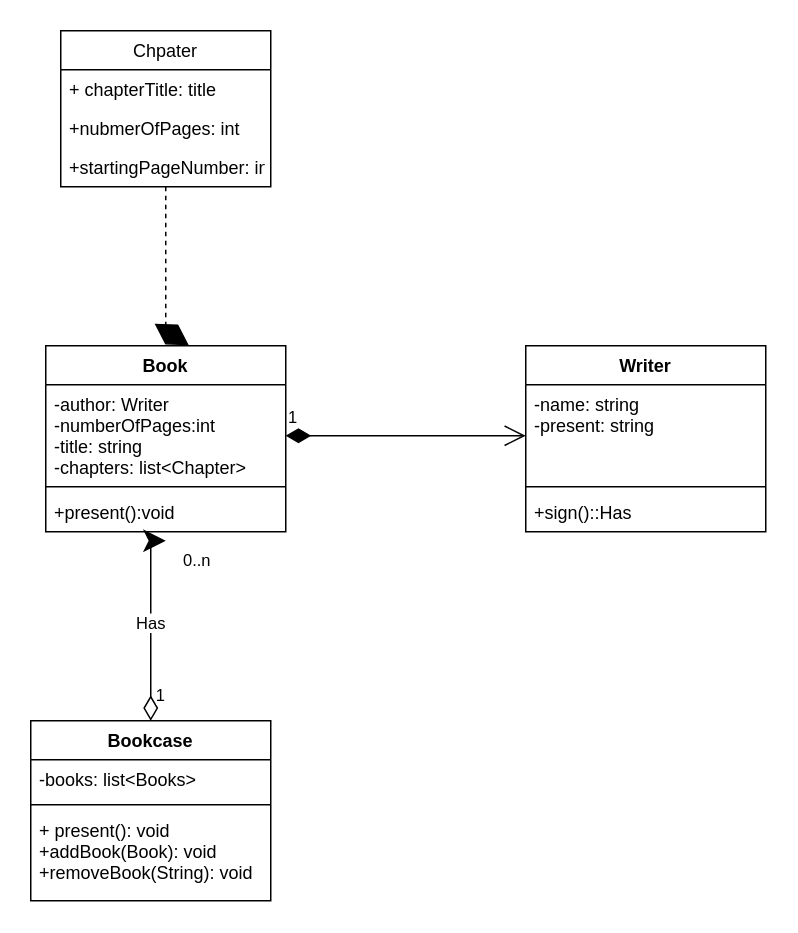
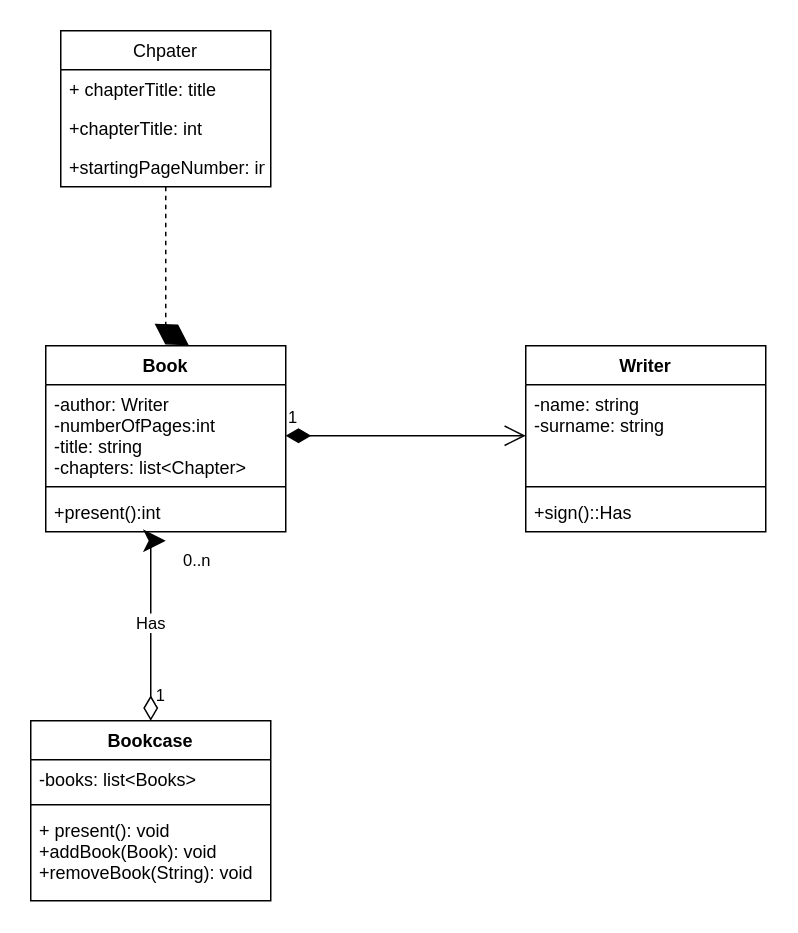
  <mxCell id="0" />
  <mxCell id="1" parent="0" />
  <mxCell id="2" value="Book" style="swimlane;fontStyle=1;align=center;verticalAlign=top;childLayout=stackLayout;horizontal=1;startSize=26;horizontalStack=0;resizeParent=1;resizeParentMax=0;resizeLast=0;collapsible=1;marginBottom=0;" vertex="1" parent="1"><mxGeometry x="30" y="230" width="160" height="124" as="geometry" /></mxCell>
  <mxCell id="3" value="-author: Writer&#10;-numberOfPages:int&#10;-title: string&#10;-chapters: list&lt;Chapter&gt;" style="text;strokeColor=none;fillColor=none;align=left;verticalAlign=top;spacingLeft=4;spacingRight=4;overflow=hidden;rotatable=0;points=[[0,0.5],[1,0.5]];portConstraint=eastwest;" vertex="1" parent="2"><mxGeometry y="26" width="160" height="64" as="geometry" /></mxCell>
  <mxCell id="4" value="" style="line;strokeWidth=1;fillColor=none;align=left;verticalAlign=middle;spacingTop=-1;spacingLeft=3;spacingRight=3;rotatable=0;labelPosition=right;points=[];portConstraint=eastwest;" vertex="1" parent="2"><mxGeometry y="90" width="160" height="8" as="geometry" /></mxCell>
- <mxCell id="5" value="+present():void" style="text;strokeColor=none;fillColor=none;align=left;verticalAlign=top;spacingLeft=4;spacingRight=4;overflow=hidden;rotatable=0;points=[[0,0.5],[1,0.5]];portConstraint=eastwest;" vertex="1" parent="2"><mxGeometry y="98" width="160" height="26" as="geometry" /></mxCell>
+ <mxCell id="5" value="+present():int" style="text;strokeColor=none;fillColor=none;align=left;verticalAlign=top;spacingLeft=4;spacingRight=4;overflow=hidden;rotatable=0;points=[[0,0.5],[1,0.5]];portConstraint=eastwest;" vertex="1" parent="2"><mxGeometry y="98" width="160" height="26" as="geometry" /></mxCell>
  <mxCell id="6" value="Writer" style="swimlane;fontStyle=1;align=center;verticalAlign=top;childLayout=stackLayout;horizontal=1;startSize=26;horizontalStack=0;resizeParent=1;resizeParentMax=0;resizeLast=0;collapsible=1;marginBottom=0;" vertex="1" parent="1"><mxGeometry x="350" y="230" width="160" height="124" as="geometry" /></mxCell>
- <mxCell id="7" value="-name: string&#10;-present: string" style="text;strokeColor=none;fillColor=none;align=left;verticalAlign=top;spacingLeft=4;spacingRight=4;overflow=hidden;rotatable=0;points=[[0,0.5],[1,0.5]];portConstraint=eastwest;" vertex="1" parent="6"><mxGeometry y="26" width="160" height="64" as="geometry" /></mxCell>
+ <mxCell id="7" value="-name: string&#10;-surname: string" style="text;strokeColor=none;fillColor=none;align=left;verticalAlign=top;spacingLeft=4;spacingRight=4;overflow=hidden;rotatable=0;points=[[0,0.5],[1,0.5]];portConstraint=eastwest;" vertex="1" parent="6"><mxGeometry y="26" width="160" height="64" as="geometry" /></mxCell>
  <mxCell id="8" value="" style="line;strokeWidth=1;fillColor=none;align=left;verticalAlign=middle;spacingTop=-1;spacingLeft=3;spacingRight=3;rotatable=0;labelPosition=right;points=[];portConstraint=eastwest;" vertex="1" parent="6"><mxGeometry y="90" width="160" height="8" as="geometry" /></mxCell>
  <mxCell id="9" value="+sign()::Has" style="text;strokeColor=none;fillColor=none;align=left;verticalAlign=top;spacingLeft=4;spacingRight=4;overflow=hidden;rotatable=0;points=[[0,0.5],[1,0.5]];portConstraint=eastwest;" vertex="1" parent="6"><mxGeometry y="98" width="160" height="26" as="geometry" /></mxCell>
  <mxCell id="10" value="1" style="endArrow=open;html=1;endSize=12;startArrow=diamondThin;startSize=14;startFill=1;edgeStyle=orthogonalEdgeStyle;align=left;verticalAlign=bottom;rounded=0;" edge="1" parent="1"><mxGeometry x="-1" y="3" relative="1" as="geometry"><mxPoint x="190" y="290" as="sourcePoint" /><mxPoint x="350" y="290" as="targetPoint" /></mxGeometry></mxCell>
  <mxCell id="11" value="Bookcase" style="swimlane;fontStyle=1;align=center;verticalAlign=top;childLayout=stackLayout;horizontal=1;startSize=26;horizontalStack=0;resizeParent=1;resizeParentMax=0;resizeLast=0;collapsible=1;marginBottom=0;" vertex="1" parent="1"><mxGeometry x="20" y="480" width="160" height="120" as="geometry" /></mxCell>
  <mxCell id="12" value="-books: list&lt;Books&gt;" style="text;strokeColor=none;fillColor=none;align=left;verticalAlign=top;spacingLeft=4;spacingRight=4;overflow=hidden;rotatable=0;points=[[0,0.5],[1,0.5]];portConstraint=eastwest;" vertex="1" parent="11"><mxGeometry y="26" width="160" height="26" as="geometry" /></mxCell>
  <mxCell id="13" value="" style="line;strokeWidth=1;fillColor=none;align=left;verticalAlign=middle;spacingTop=-1;spacingLeft=3;spacingRight=3;rotatable=0;labelPosition=right;points=[];portConstraint=eastwest;" vertex="1" parent="11"><mxGeometry y="52" width="160" height="8" as="geometry" /></mxCell>
  <mxCell id="14" value="+ present(): void&#10;+addBook(Book): void&#10;+removeBook(String): void" style="text;strokeColor=none;fillColor=none;align=left;verticalAlign=top;spacingLeft=4;spacingRight=4;overflow=hidden;rotatable=0;points=[[0,0.5],[1,0.5]];portConstraint=eastwest;" vertex="1" parent="11"><mxGeometry y="60" width="160" height="60" as="geometry" /></mxCell>
  <mxCell id="15" value="Has" style="endArrow=classic;html=1;endSize=12;startArrow=diamondThin;startSize=14;startFill=0;edgeStyle=orthogonalEdgeStyle;rounded=0;exitX=0.5;exitY=0;exitDx=0;exitDy=0;entryX=0.5;entryY=1.231;entryDx=0;entryDy=0;entryPerimeter=0;" edge="1" parent="1" source="11" target="5"><mxGeometry relative="1" as="geometry"><mxPoint x="200" y="430" as="sourcePoint" /><mxPoint x="360" y="430" as="targetPoint" /><Array as="points"><mxPoint x="100" y="360" /></Array></mxGeometry></mxCell>
  <mxCell id="16" value="0..n" style="edgeLabel;resizable=0;html=1;align=left;verticalAlign=top;" connectable="0" vertex="1" parent="15"><mxGeometry x="-1" relative="1" as="geometry"><mxPoint x="20" y="-120" as="offset" /></mxGeometry></mxCell>
  <mxCell id="17" value="1" style="edgeLabel;resizable=0;html=1;align=right;verticalAlign=top;" connectable="0" vertex="1" parent="15"><mxGeometry x="1" relative="1" as="geometry"><mxPoint y="90" as="offset" /></mxGeometry></mxCell>
  <mxCell id="18" value="Chpater" style="swimlane;fontStyle=0;childLayout=stackLayout;horizontal=1;startSize=26;fillColor=none;horizontalStack=0;resizeParent=1;resizeParentMax=0;resizeLast=0;collapsible=1;marginBottom=0;" vertex="1" parent="1"><mxGeometry x="40" y="20" width="140" height="104" as="geometry" /></mxCell>
  <mxCell id="19" value="+ chapterTitle: title&#10;" style="text;strokeColor=none;fillColor=none;align=left;verticalAlign=top;spacingLeft=4;spacingRight=4;overflow=hidden;rotatable=0;points=[[0,0.5],[1,0.5]];portConstraint=eastwest;" vertex="1" parent="18"><mxGeometry y="26" width="140" height="26" as="geometry" /></mxCell>
- <mxCell id="20" value="+nubmerOfPages: int" style="text;strokeColor=none;fillColor=none;align=left;verticalAlign=top;spacingLeft=4;spacingRight=4;overflow=hidden;rotatable=0;points=[[0,0.5],[1,0.5]];portConstraint=eastwest;" vertex="1" parent="18"><mxGeometry y="52" width="140" height="26" as="geometry" /></mxCell>
+ <mxCell id="20" value="+chapterTitle: int" style="text;strokeColor=none;fillColor=none;align=left;verticalAlign=top;spacingLeft=4;spacingRight=4;overflow=hidden;rotatable=0;points=[[0,0.5],[1,0.5]];portConstraint=eastwest;" vertex="1" parent="18"><mxGeometry y="52" width="140" height="26" as="geometry" /></mxCell>
  <mxCell id="21" value="+startingPageNumber: int" style="text;strokeColor=none;fillColor=none;align=left;verticalAlign=top;spacingLeft=4;spacingRight=4;overflow=hidden;rotatable=0;points=[[0,0.5],[1,0.5]];portConstraint=eastwest;" vertex="1" parent="18"><mxGeometry y="78" width="140" height="26" as="geometry" /></mxCell>
  <mxCell id="22" value="" style="endArrow=diamondThin;endFill=1;endSize=24;html=1;rounded=0;entryX=0.596;entryY=-0.002;entryDx=0;entryDy=0;entryPerimeter=0;dashed=1;" edge="1" parent="1" source="21" target="2"><mxGeometry width="160" relative="1" as="geometry"><mxPoint x="70" y="300" as="sourcePoint" /><mxPoint x="230" y="300" as="targetPoint" /><Array as="points"><mxPoint x="110" y="220" /></Array></mxGeometry></mxCell>
